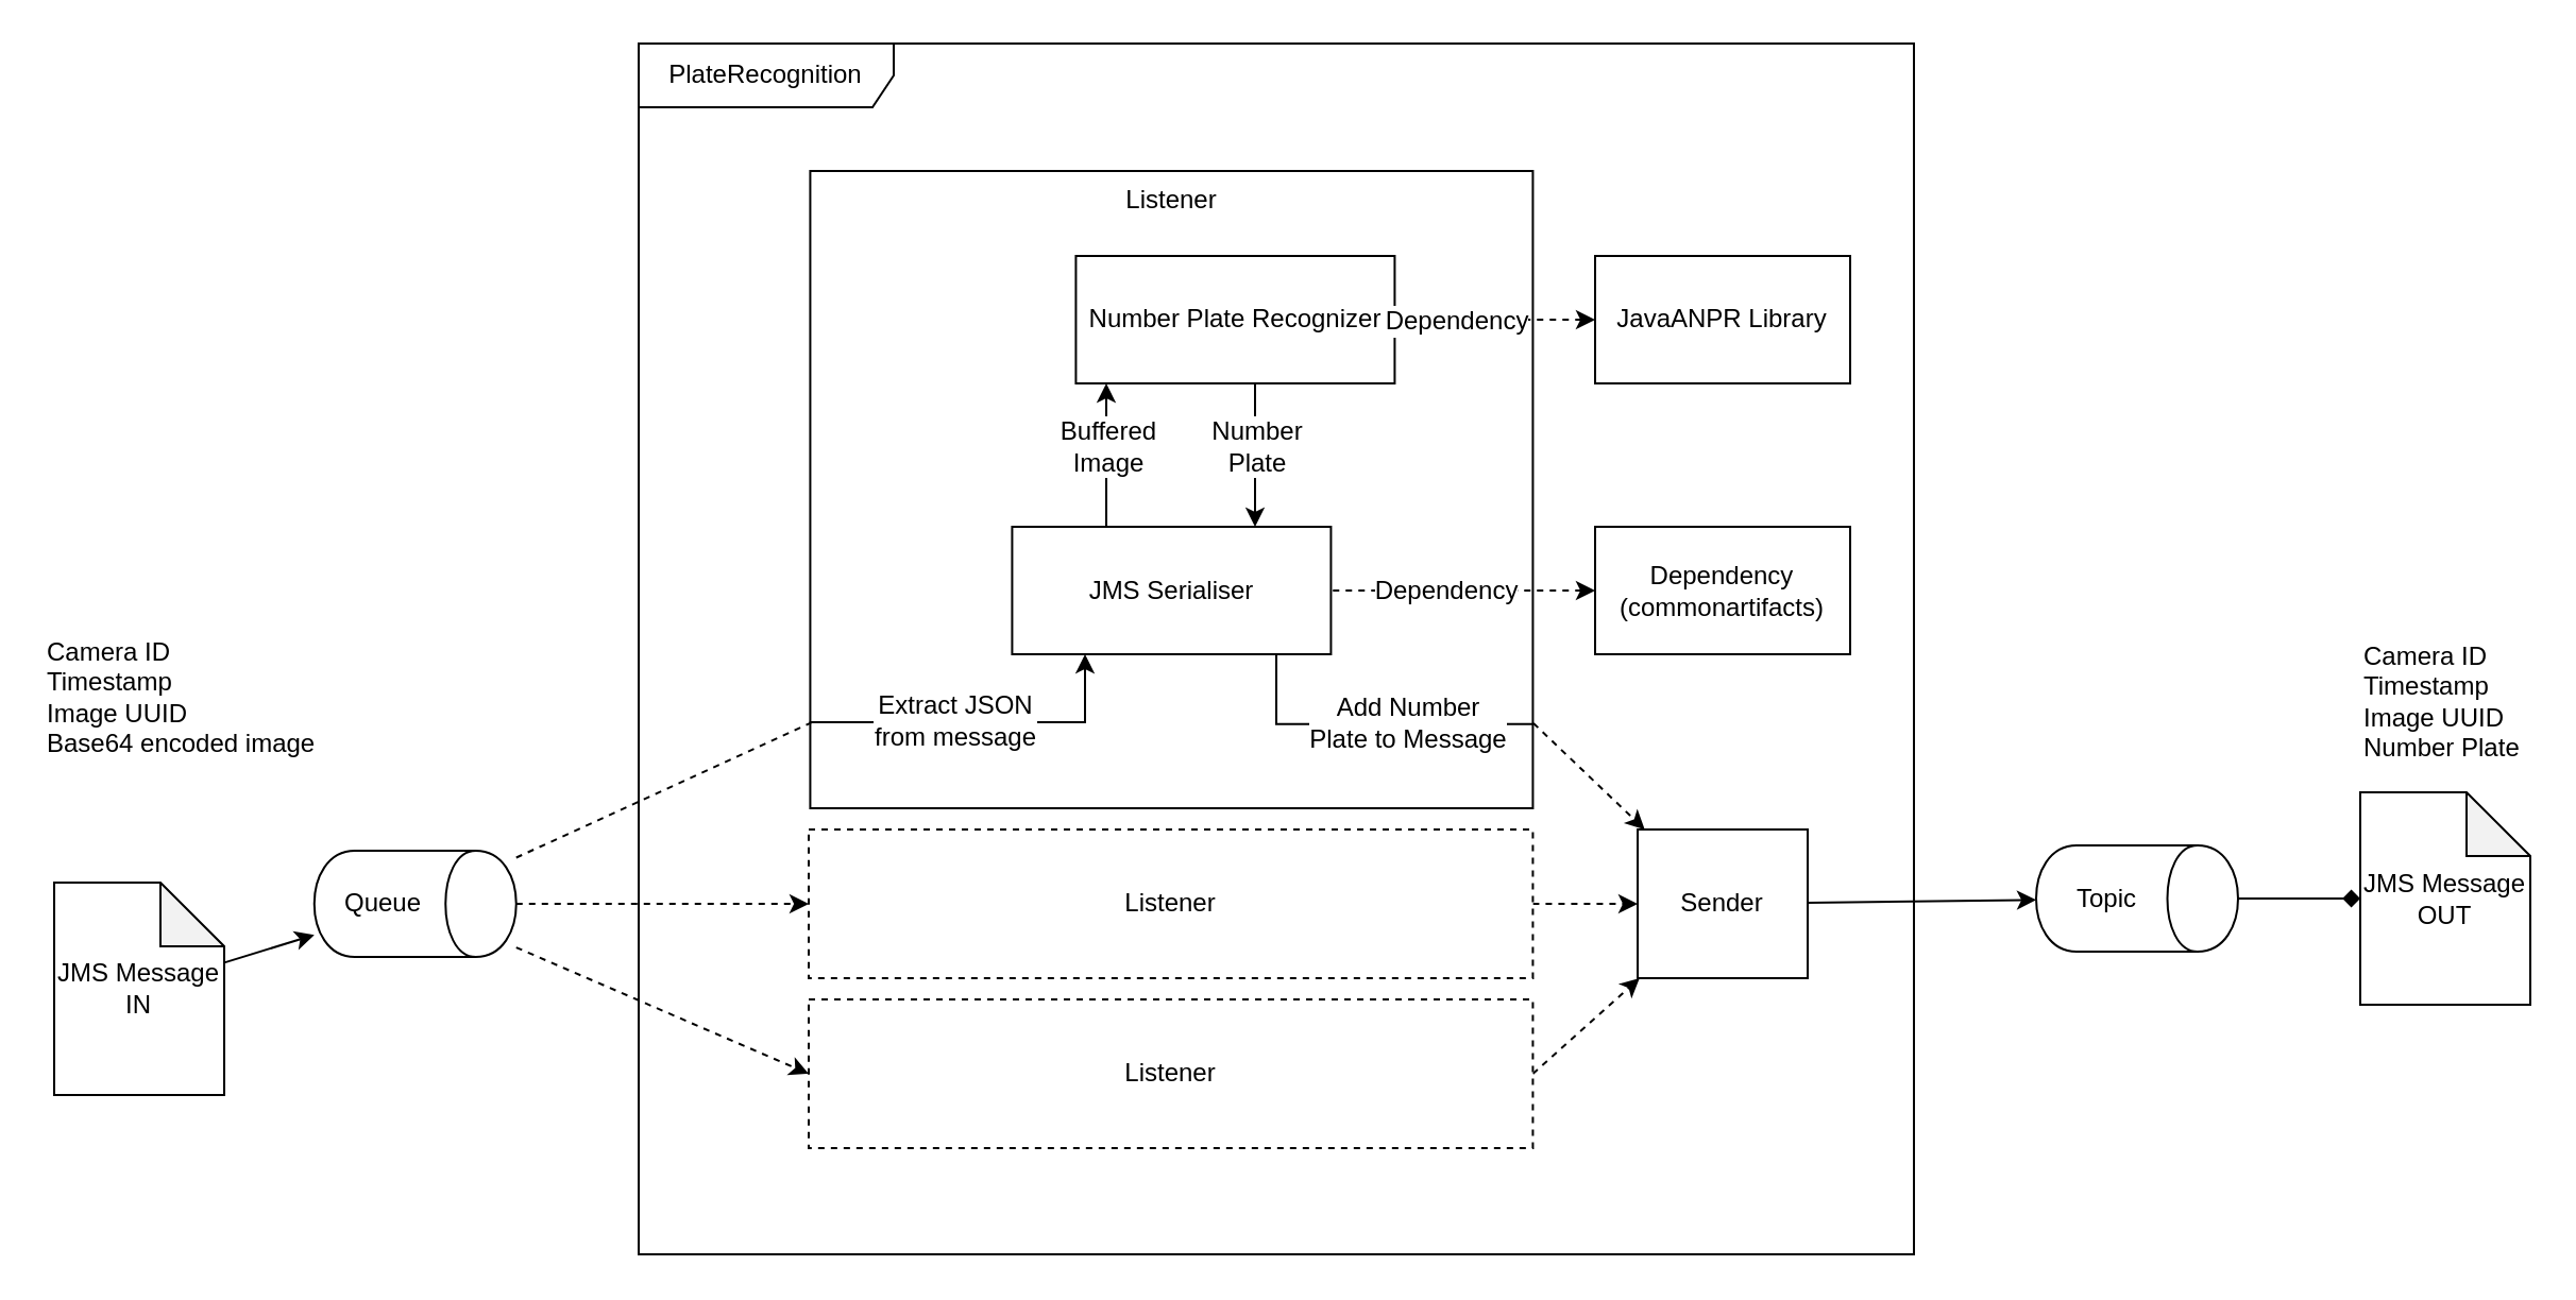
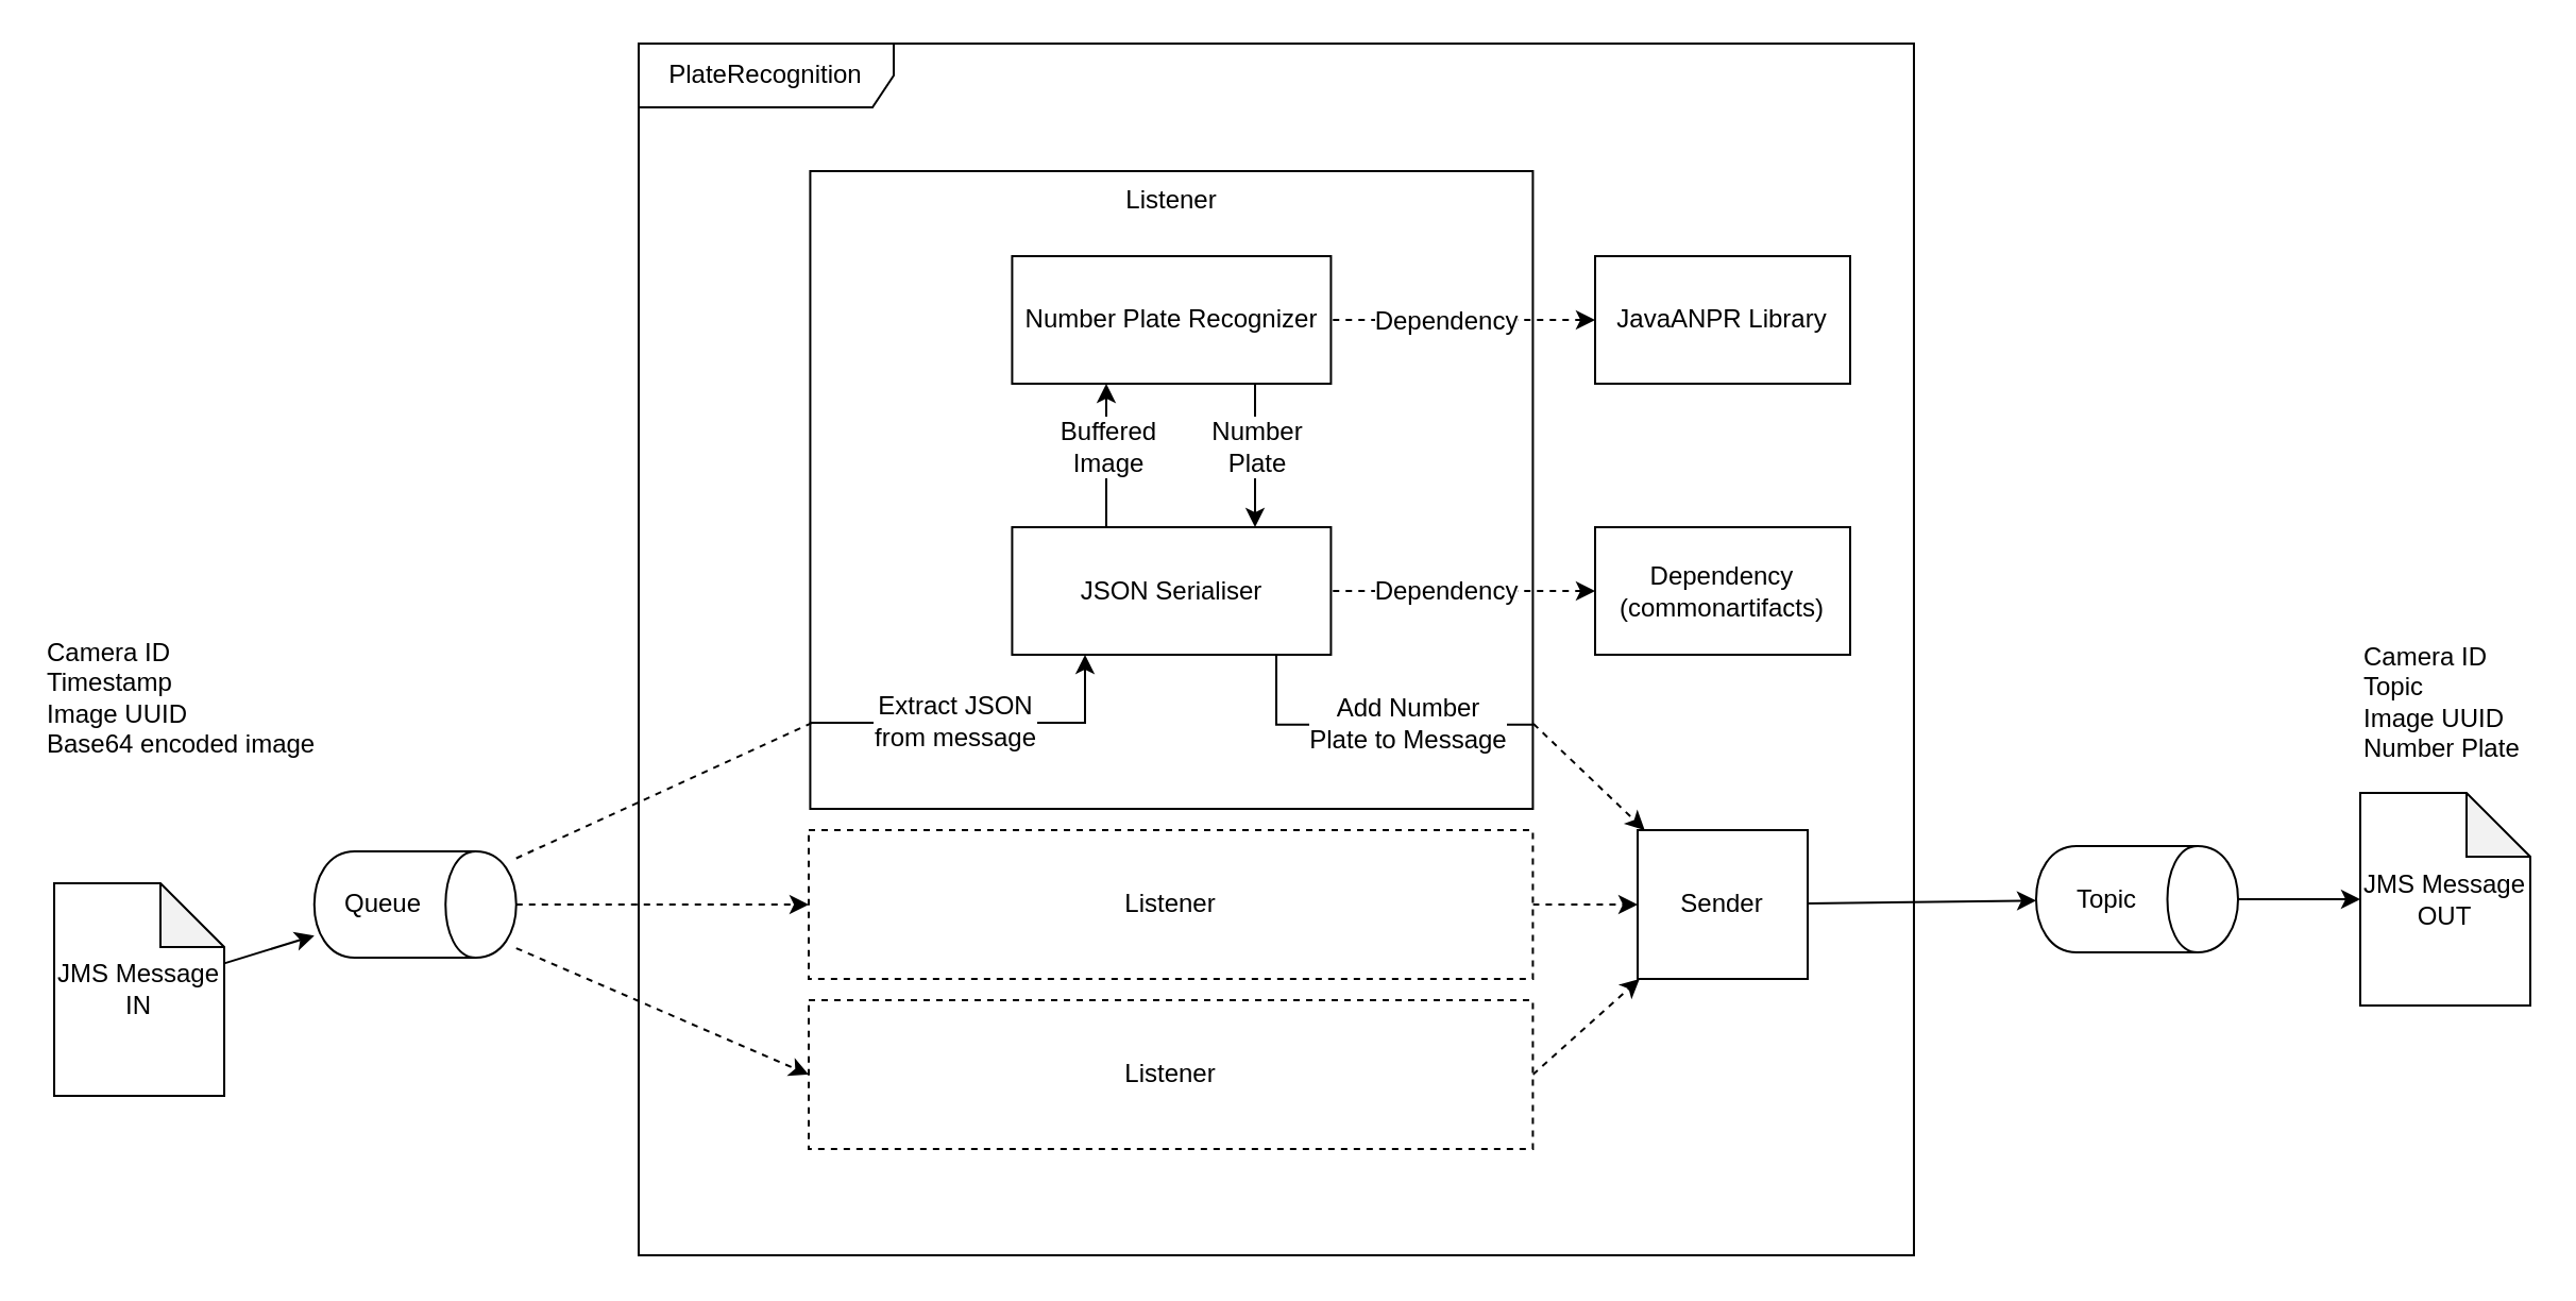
  <mxCell id="0" />
  <mxCell id="1" parent="0" />
  <mxCell id="2" value="PlateRecognition" style="shape=umlFrame;whiteSpace=wrap;html=1;align=center;width=120;height=30;shadow=0;" parent="1" vertex="1"><mxGeometry x="300" y="20" width="600" height="570" as="geometry" /></mxCell>
  <mxCell id="3" value="Listener" style="rounded=0;whiteSpace=wrap;html=1;align=center;verticalAlign=top;" parent="1" vertex="1"><mxGeometry x="380.71" y="80" width="340" height="300" as="geometry" /></mxCell>
  <mxCell id="4" style="edgeStyle=none;rounded=0;orthogonalLoop=1;jettySize=auto;html=1;" parent="1" source="5" target="28" edge="1"><mxGeometry relative="1" as="geometry" /></mxCell>
  <mxCell id="5" value="JMS Message IN" style="shape=note;whiteSpace=wrap;html=1;backgroundOutline=1;darkOpacity=0.05;" parent="1" vertex="1"><mxGeometry x="25" y="415" width="80" height="100" as="geometry" /></mxCell>
  <mxCell id="6" value="JMS Message OUT" style="shape=note;whiteSpace=wrap;html=1;backgroundOutline=1;darkOpacity=0.05;" parent="1" vertex="1"><mxGeometry x="1110" y="372.5" width="80" height="100" as="geometry" /></mxCell>
  <mxCell id="7" value="Camera ID&lt;br&gt;Timestamp&lt;br&gt;Image UUID&lt;br&gt;Base64 encoded image&amp;nbsp;" style="text;html=1;strokeColor=none;fillColor=none;align=left;verticalAlign=top;whiteSpace=wrap;rounded=0;" parent="1" vertex="1"><mxGeometry x="20" y="292.5" width="140" height="80" as="geometry" /></mxCell>
- <mxCell id="8" value="Camera ID&lt;br&gt;Timestamp&lt;br&gt;Image UUID&lt;br&gt;Number Plate" style="text;html=1;strokeColor=none;fillColor=none;align=left;verticalAlign=top;whiteSpace=wrap;rounded=0;" parent="1" vertex="1"><mxGeometry x="1110" y="295" width="80" height="80" as="geometry" /></mxCell>
- <mxCell id="9" style="edgeStyle=orthogonalEdgeStyle;rounded=0;orthogonalLoop=1;jettySize=auto;html=1;endArrow=diamond;" parent="1" source="29" target="6" edge="1"><mxGeometry relative="1" as="geometry"><mxPoint x="1700" y="358.636" as="sourcePoint" /></mxGeometry></mxCell>
+ <mxCell id="8" value="Camera ID&lt;br&gt;Topic&lt;br&gt;Image UUID&lt;br&gt;Number Plate" style="text;html=1;strokeColor=none;fillColor=none;align=left;verticalAlign=top;whiteSpace=wrap;rounded=0;" parent="1" vertex="1"><mxGeometry x="1110" y="295" width="80" height="80" as="geometry" /></mxCell>
+ <mxCell id="9" style="edgeStyle=orthogonalEdgeStyle;rounded=0;orthogonalLoop=1;jettySize=auto;html=1;" parent="1" source="29" target="6" edge="1"><mxGeometry relative="1" as="geometry"><mxPoint x="1700" y="358.636" as="sourcePoint" /></mxGeometry></mxCell>
  <mxCell id="10" style="rounded=0;orthogonalLoop=1;jettySize=auto;html=1;dashed=1;startArrow=classic;startFill=1;endArrow=none;endFill=0;" parent="1" source="31" target="12" edge="1"><mxGeometry relative="1" as="geometry" /></mxCell>
  <mxCell id="11" value="Dependency" style="text;html=1;align=center;verticalAlign=middle;resizable=0;points=[];labelBackgroundColor=#ffffff;" parent="10" vertex="1" connectable="0"><mxGeometry x="-0.716" y="-3" relative="1" as="geometry"><mxPoint x="-52.07" y="3" as="offset" /></mxGeometry></mxCell>
- <mxCell id="12" value="JMS Serialiser" style="rounded=0;whiteSpace=wrap;html=1;align=center;" parent="1" vertex="1"><mxGeometry x="475.71" y="247.5" width="150" height="60" as="geometry" /></mxCell>
- <mxCell id="13" value="Number Plate Recognizer" style="rounded=0;whiteSpace=wrap;html=1;align=center;" parent="1" vertex="1"><mxGeometry x="505.71" y="120" width="150" height="60" as="geometry" /></mxCell>
+ <mxCell id="12" value="JSON Serialiser" style="rounded=0;whiteSpace=wrap;html=1;align=center;" parent="1" vertex="1"><mxGeometry x="475.71" y="247.5" width="150" height="60" as="geometry" /></mxCell>
+ <mxCell id="13" value="Number Plate Recognizer" style="rounded=0;whiteSpace=wrap;html=1;align=center;" parent="1" vertex="1"><mxGeometry x="475.71" y="120" width="150" height="60" as="geometry" /></mxCell>
  <mxCell id="14" style="edgeStyle=orthogonalEdgeStyle;rounded=0;orthogonalLoop=1;jettySize=auto;html=1;" parent="1" source="12" target="13" edge="1"><mxGeometry relative="1" as="geometry"><mxPoint x="829.97" y="590.004" as="sourcePoint" /><mxPoint x="1060.63" y="660.004" as="targetPoint" /><Array as="points"><mxPoint x="520" y="230" /><mxPoint x="520" y="230" /></Array></mxGeometry></mxCell>
  <mxCell id="15" value="Buffered&lt;br&gt;Image" style="text;html=1;align=center;verticalAlign=middle;resizable=0;points=[];labelBackgroundColor=#ffffff;" parent="14" vertex="1" connectable="0"><mxGeometry x="0.501" y="-28" relative="1" as="geometry"><mxPoint x="-28" y="12.84" as="offset" /></mxGeometry></mxCell>
  <mxCell id="16" style="edgeStyle=orthogonalEdgeStyle;rounded=0;orthogonalLoop=1;jettySize=auto;html=1;" parent="1" source="13" target="12" edge="1"><mxGeometry relative="1" as="geometry"><Array as="points"><mxPoint x="590" y="240" /><mxPoint x="590" y="240" /></Array><mxPoint x="650" y="410" as="sourcePoint" /><mxPoint x="1260" y="410" as="targetPoint" /></mxGeometry></mxCell>
  <mxCell id="17" value="Number&lt;br&gt;Plate" style="text;html=1;align=center;verticalAlign=middle;resizable=0;points=[];labelBackgroundColor=#ffffff;" parent="16" vertex="1" connectable="0"><mxGeometry x="0.762" y="1" relative="1" as="geometry"><mxPoint x="-1" y="-29.31" as="offset" /></mxGeometry></mxCell>
  <mxCell id="18" style="rounded=0;orthogonalLoop=1;jettySize=auto;html=1;entryX=1;entryY=0.868;entryDx=0;entryDy=0;entryPerimeter=0;edgeStyle=orthogonalEdgeStyle;endArrow=none;endFill=0;" parent="1" source="12" target="3" edge="1"><mxGeometry relative="1" as="geometry"><Array as="points"><mxPoint x="600" y="340" /><mxPoint x="721" y="340" /></Array><mxPoint x="710" y="390" as="sourcePoint" /><mxPoint x="950" y="320" as="targetPoint" /></mxGeometry></mxCell>
  <mxCell id="19" value="Add Number&lt;br&gt;Plate to Message" style="text;html=1;align=center;verticalAlign=middle;resizable=0;points=[];labelBackgroundColor=#ffffff;" parent="18" vertex="1" connectable="0"><mxGeometry x="0.355" y="-28" relative="1" as="geometry"><mxPoint x="-9.45" y="-29.0" as="offset" /></mxGeometry></mxCell>
  <mxCell id="20" style="rounded=0;orthogonalLoop=1;jettySize=auto;html=1;dashed=1;exitX=1;exitY=0.5;exitDx=0;exitDy=0;" parent="1" source="21" target="25" edge="1"><mxGeometry relative="1" as="geometry" /></mxCell>
  <mxCell id="21" value="Listener" style="rounded=0;whiteSpace=wrap;html=1;dashed=1;" parent="1" vertex="1"><mxGeometry x="380" y="390" width="340.71" height="70" as="geometry" /></mxCell>
  <mxCell id="22" style="edgeStyle=none;rounded=0;orthogonalLoop=1;jettySize=auto;html=1;dashed=1;exitX=1;exitY=0.5;exitDx=0;exitDy=0;" parent="1" source="23" target="25" edge="1"><mxGeometry relative="1" as="geometry" /></mxCell>
  <mxCell id="23" value="Listener" style="rounded=0;whiteSpace=wrap;html=1;dashed=1;" parent="1" vertex="1"><mxGeometry x="380" y="470" width="340.71" height="70" as="geometry" /></mxCell>
  <mxCell id="24" style="edgeStyle=none;rounded=0;orthogonalLoop=1;jettySize=auto;html=1;" parent="1" source="25" target="29" edge="1"><mxGeometry relative="1" as="geometry" /></mxCell>
  <mxCell id="25" value="Sender" style="rounded=0;whiteSpace=wrap;html=1;" parent="1" vertex="1"><mxGeometry x="770" y="390" width="80" height="70" as="geometry" /></mxCell>
  <mxCell id="26" style="edgeStyle=none;rounded=0;orthogonalLoop=1;jettySize=auto;html=1;dashed=1;entryX=0;entryY=0.5;entryDx=0;entryDy=0;" parent="1" source="28" target="21" edge="1"><mxGeometry relative="1" as="geometry" /></mxCell>
  <mxCell id="27" style="edgeStyle=none;rounded=0;orthogonalLoop=1;jettySize=auto;html=1;dashed=1;entryX=0;entryY=0.5;entryDx=0;entryDy=0;" parent="1" source="28" target="23" edge="1"><mxGeometry relative="1" as="geometry" /></mxCell>
  <mxCell id="28" value="Queue" style="shape=cylinder;whiteSpace=wrap;html=1;boundedLbl=1;backgroundOutline=1;rotation=90;horizontal=0;" parent="1" vertex="1"><mxGeometry x="169.88" y="377.5" width="50" height="95" as="geometry" /></mxCell>
  <mxCell id="29" value="Topic" style="shape=cylinder;whiteSpace=wrap;html=1;boundedLbl=1;backgroundOutline=1;rotation=90;horizontal=0;" parent="1" vertex="1"><mxGeometry x="980" y="375" width="50" height="95" as="geometry" /></mxCell>
  <mxCell id="30" value="JavaANPR Library" style="rounded=0;whiteSpace=wrap;html=1;" parent="1" vertex="1"><mxGeometry x="750" y="120" width="120" height="60" as="geometry" /></mxCell>
  <mxCell id="31" value="Dependency&lt;br&gt;(commonartifacts)" style="rounded=0;whiteSpace=wrap;html=1;" parent="1" vertex="1"><mxGeometry x="750" y="247.5" width="120" height="60" as="geometry" /></mxCell>
  <mxCell id="32" style="rounded=0;orthogonalLoop=1;jettySize=auto;html=1;dashed=1;startArrow=classic;startFill=1;endArrow=none;endFill=0;" parent="1" source="30" target="13" edge="1"><mxGeometry relative="1" as="geometry"><mxPoint x="230" y="434.655" as="sourcePoint" /><mxPoint x="530" y="382.931" as="targetPoint" /></mxGeometry></mxCell>
  <mxCell id="33" value="Dependency" style="text;html=1;align=center;verticalAlign=middle;resizable=0;points=[];labelBackgroundColor=#ffffff;" parent="32" vertex="1" connectable="0"><mxGeometry x="-0.716" y="-3" relative="1" as="geometry"><mxPoint x="-52.07" y="3" as="offset" /></mxGeometry></mxCell>
  <mxCell id="34" style="rounded=0;orthogonalLoop=1;jettySize=auto;html=1;entryX=0.001;entryY=0.866;entryDx=0;entryDy=0;entryPerimeter=0;endArrow=none;endFill=0;dashed=1;" parent="1" source="28" target="3" edge="1"><mxGeometry relative="1" as="geometry"><mxPoint x="212.5" y="169.917" as="sourcePoint" /><mxPoint x="240" y="278" as="targetPoint" /></mxGeometry></mxCell>
  <mxCell id="35" style="rounded=0;orthogonalLoop=1;jettySize=auto;html=1;exitX=-0.001;exitY=0.865;exitDx=0;exitDy=0;exitPerimeter=0;edgeStyle=orthogonalEdgeStyle;" parent="1" source="3" target="12" edge="1"><mxGeometry relative="1" as="geometry"><Array as="points"><mxPoint x="510" y="339" /></Array><mxPoint x="150" y="310" as="sourcePoint" /><mxPoint x="240" y="278" as="targetPoint" /></mxGeometry></mxCell>
  <mxCell id="36" value="Extract JSON&lt;br&gt;from message" style="text;html=1;align=center;verticalAlign=middle;resizable=0;points=[];labelBackgroundColor=#ffffff;" parent="35" vertex="1" connectable="0"><mxGeometry x="0.355" y="-28" relative="1" as="geometry"><mxPoint x="-41.91" y="-29.49" as="offset" /></mxGeometry></mxCell>
  <mxCell id="37" style="rounded=0;orthogonalLoop=1;jettySize=auto;html=1;dashed=1;" parent="1" target="25" edge="1"><mxGeometry relative="1" as="geometry"><mxPoint x="721" y="340" as="sourcePoint" /><mxPoint x="960" y="330" as="targetPoint" /></mxGeometry></mxCell>
